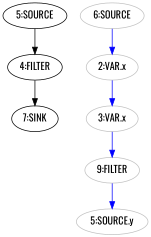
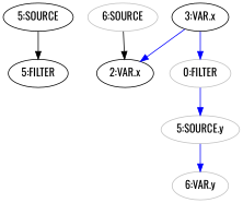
  digraph {
    fontname=Oswald
    node [fontname=Oswald color=grey]
    edge [color=blue fontname=Oswald]
-   n1 [label="4:FILTER" color=""]
-   n2 [label="7:SINK" color=""]
+   n1 [label="5:FILTER" color=""]
    n3 [label="5:SOURCE" color=""]
-   n4 [label="2:VAR.x"]
-   n5 [label="3:VAR.x"]
-   n6 [label="9:FILTER"]
+   n4 [color=black label="2:VAR.x"]
+   n5 [color=black label="3:VAR.x"]
+   n6 [label="0:FILTER"]
    n7 [label="5:SOURCE.y"]
+   n8 [label="6:VAR.y"]
    n9 [label="6:SOURCE"]
-   n1 -> n2 [color=black]
    n3 -> n1 [color=black]
-   n4 -> n5
+   n5 -> n4
    n5 -> n6
    n6 -> n7
-   n9 -> n4
+   n7 -> n8
+   n9 -> n4 [color=black]
  }
